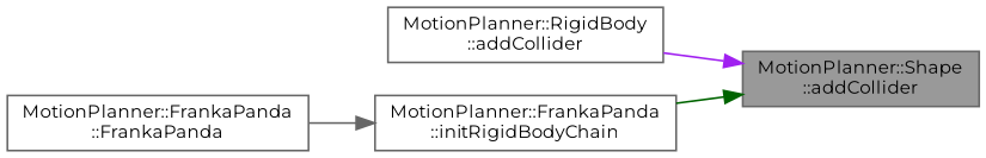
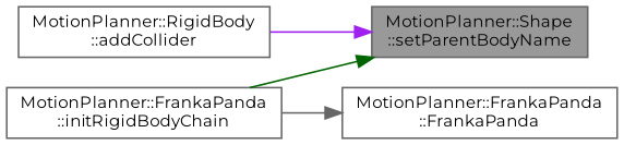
  digraph {
    fontname=Montserrat
    rankdir=RL
    node [color=grey40 fillcolor=white fontname=Montserrat fontsize=10 shape=box style=filled]
    edge [dir=back fontname=Montserrat fontsize=10 labelfontname=Helvetica labelfontsize=10 style=solid]
-   n1 [color=gray40 fillcolor=grey60 fontcolor=black height=0.2 label="MotionPlanner::Shape\l::addCollider" width=0.4]
+   n1 [color=gray40 fillcolor=grey60 fontcolor=black height=0.2 label="MotionPlanner::Shape\l::setParentBodyName" width=0.4]
    n2 [height=0.2 label="MotionPlanner::RigidBody\l::addCollider" width=0.4]
    n3 [height=0.2 label="MotionPlanner::FrankaPanda\l::initRigidBodyChain" width=0.4]
    n4 [height=0.2 label="MotionPlanner::FrankaPanda\l::FrankaPanda" width=0.4]
    n1 -> n2 [color=purple]
    n1 -> n3 [color=darkgreen]
-   n3 -> n4 [color=gray40]
+   n4 -> n3 [color=gray40]
  }
